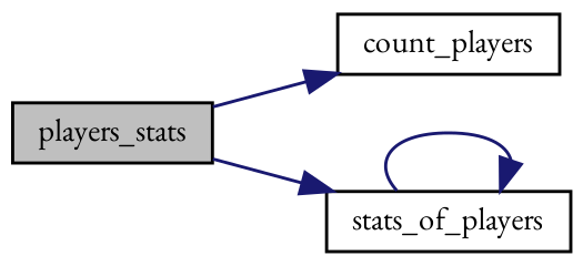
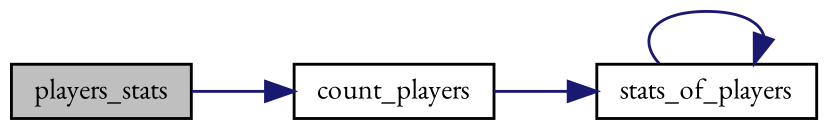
  digraph {
    fontname="EB Garamond"
    rankdir=LR
    node [color=black fillcolor=white fontname="EB Garamond" fontsize=10 shape=record style=filled]
    edge [color=midnightblue fontname="EB Garamond" fontsize=10 labelfontname=Helvetica labelfontsize=10 style=solid]
    n1 [fillcolor=grey75 fontcolor=black height=0.2 label=players_stats width=0.4]
    n2 [height=0.2 label=count_players width=0.4]
    n3 [height=0.2 label=stats_of_players width=0.4]
    n1 -> n2
-   n1 -> n3
+   n2 -> n3
    n3 -> n3
  }
